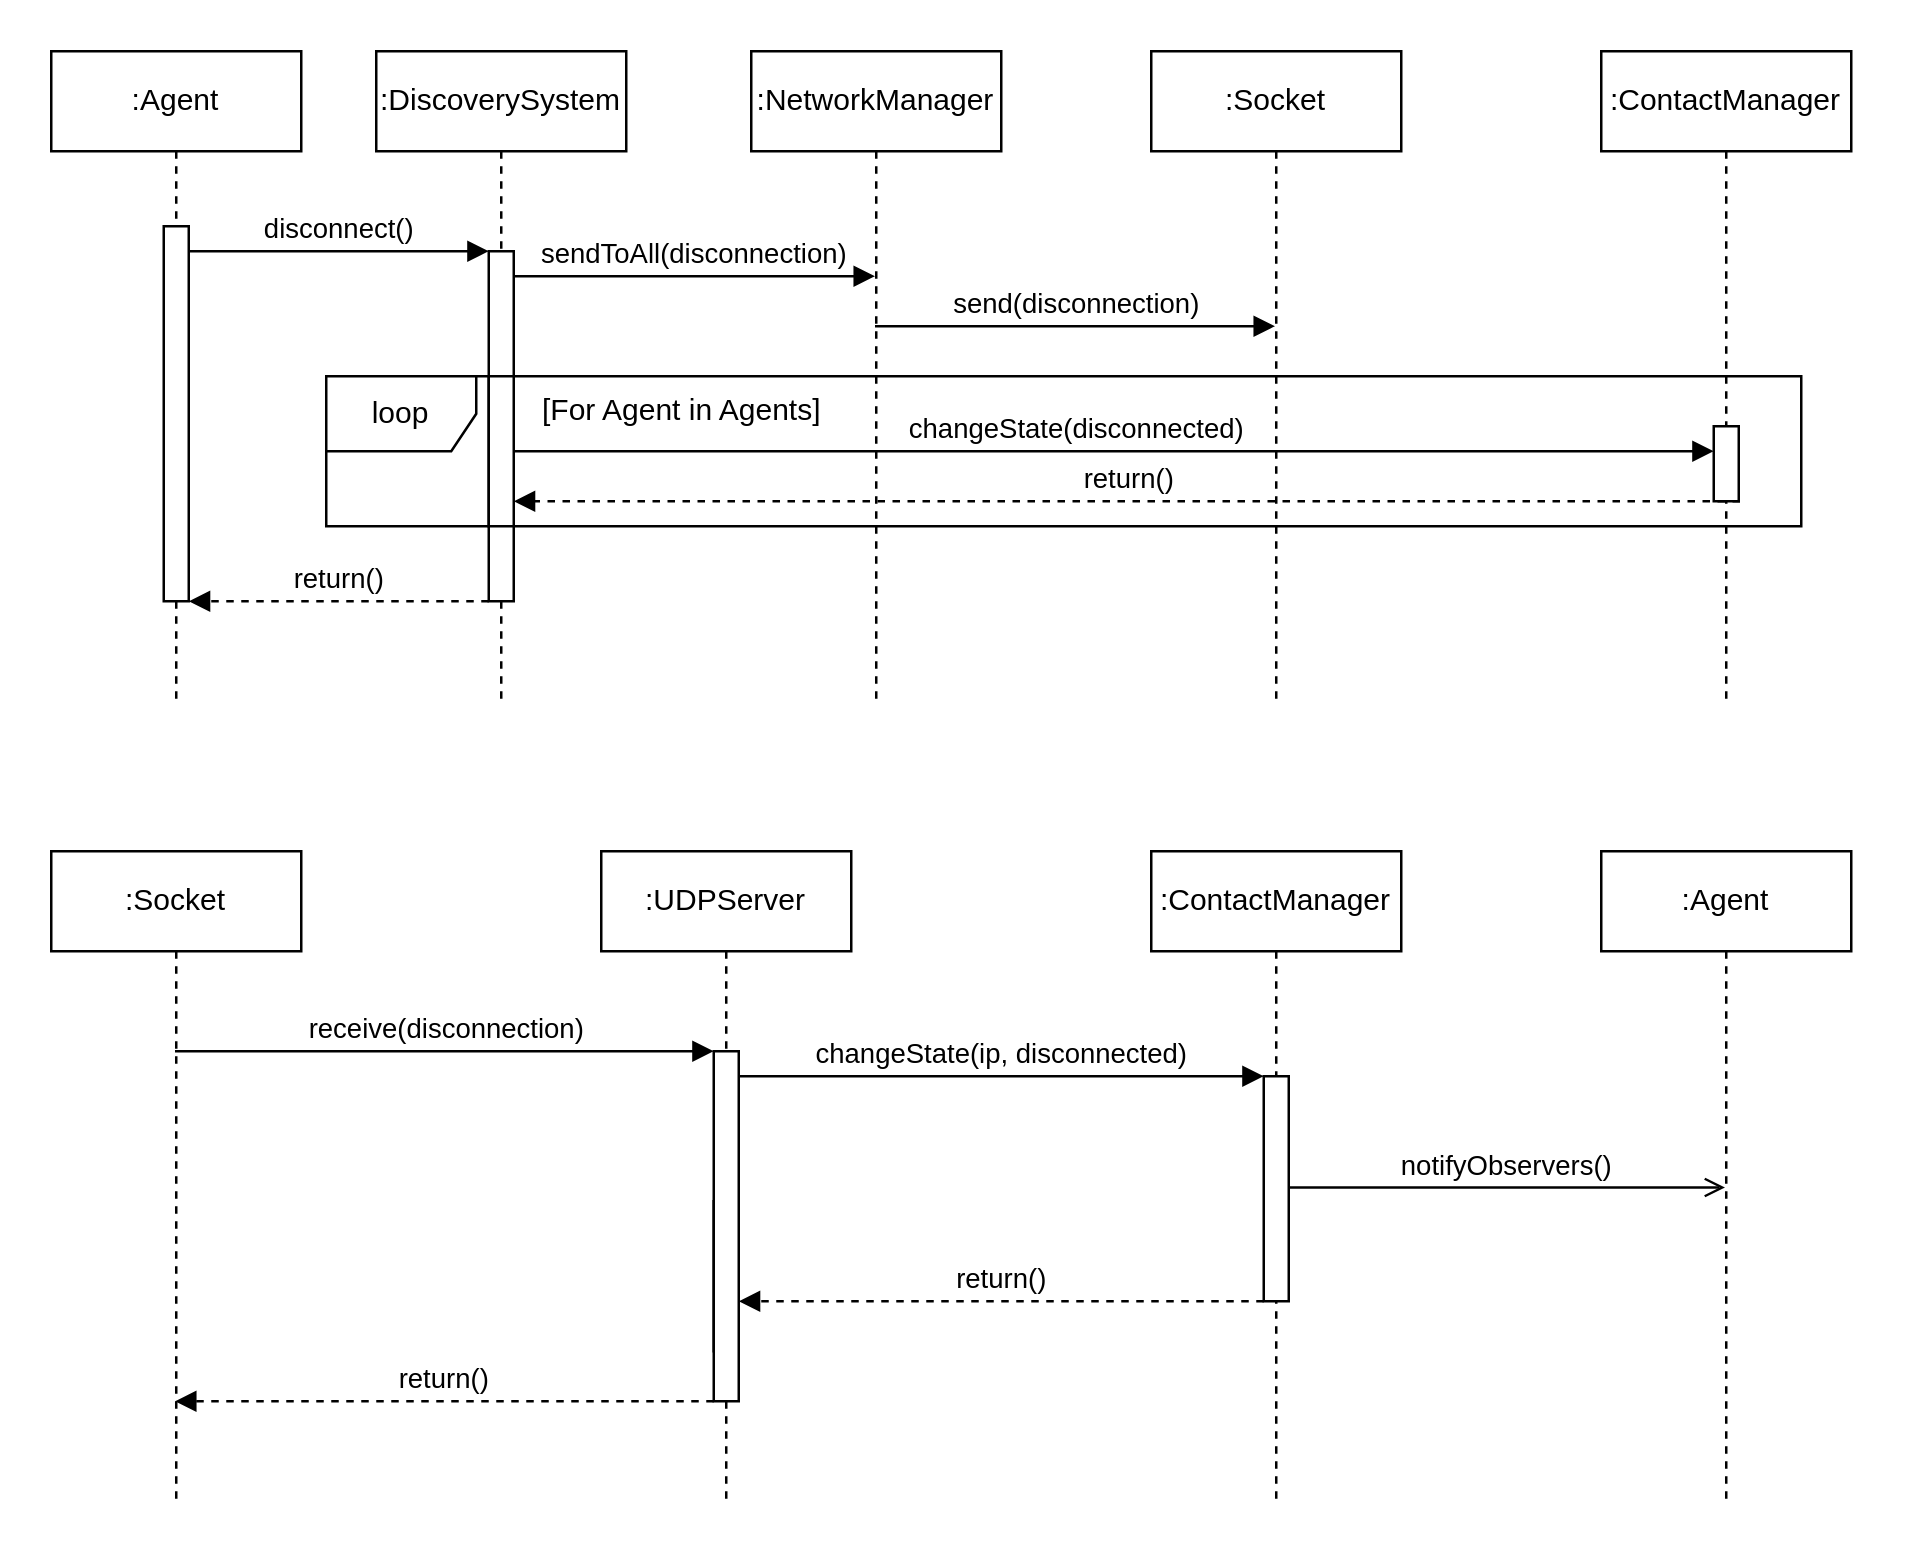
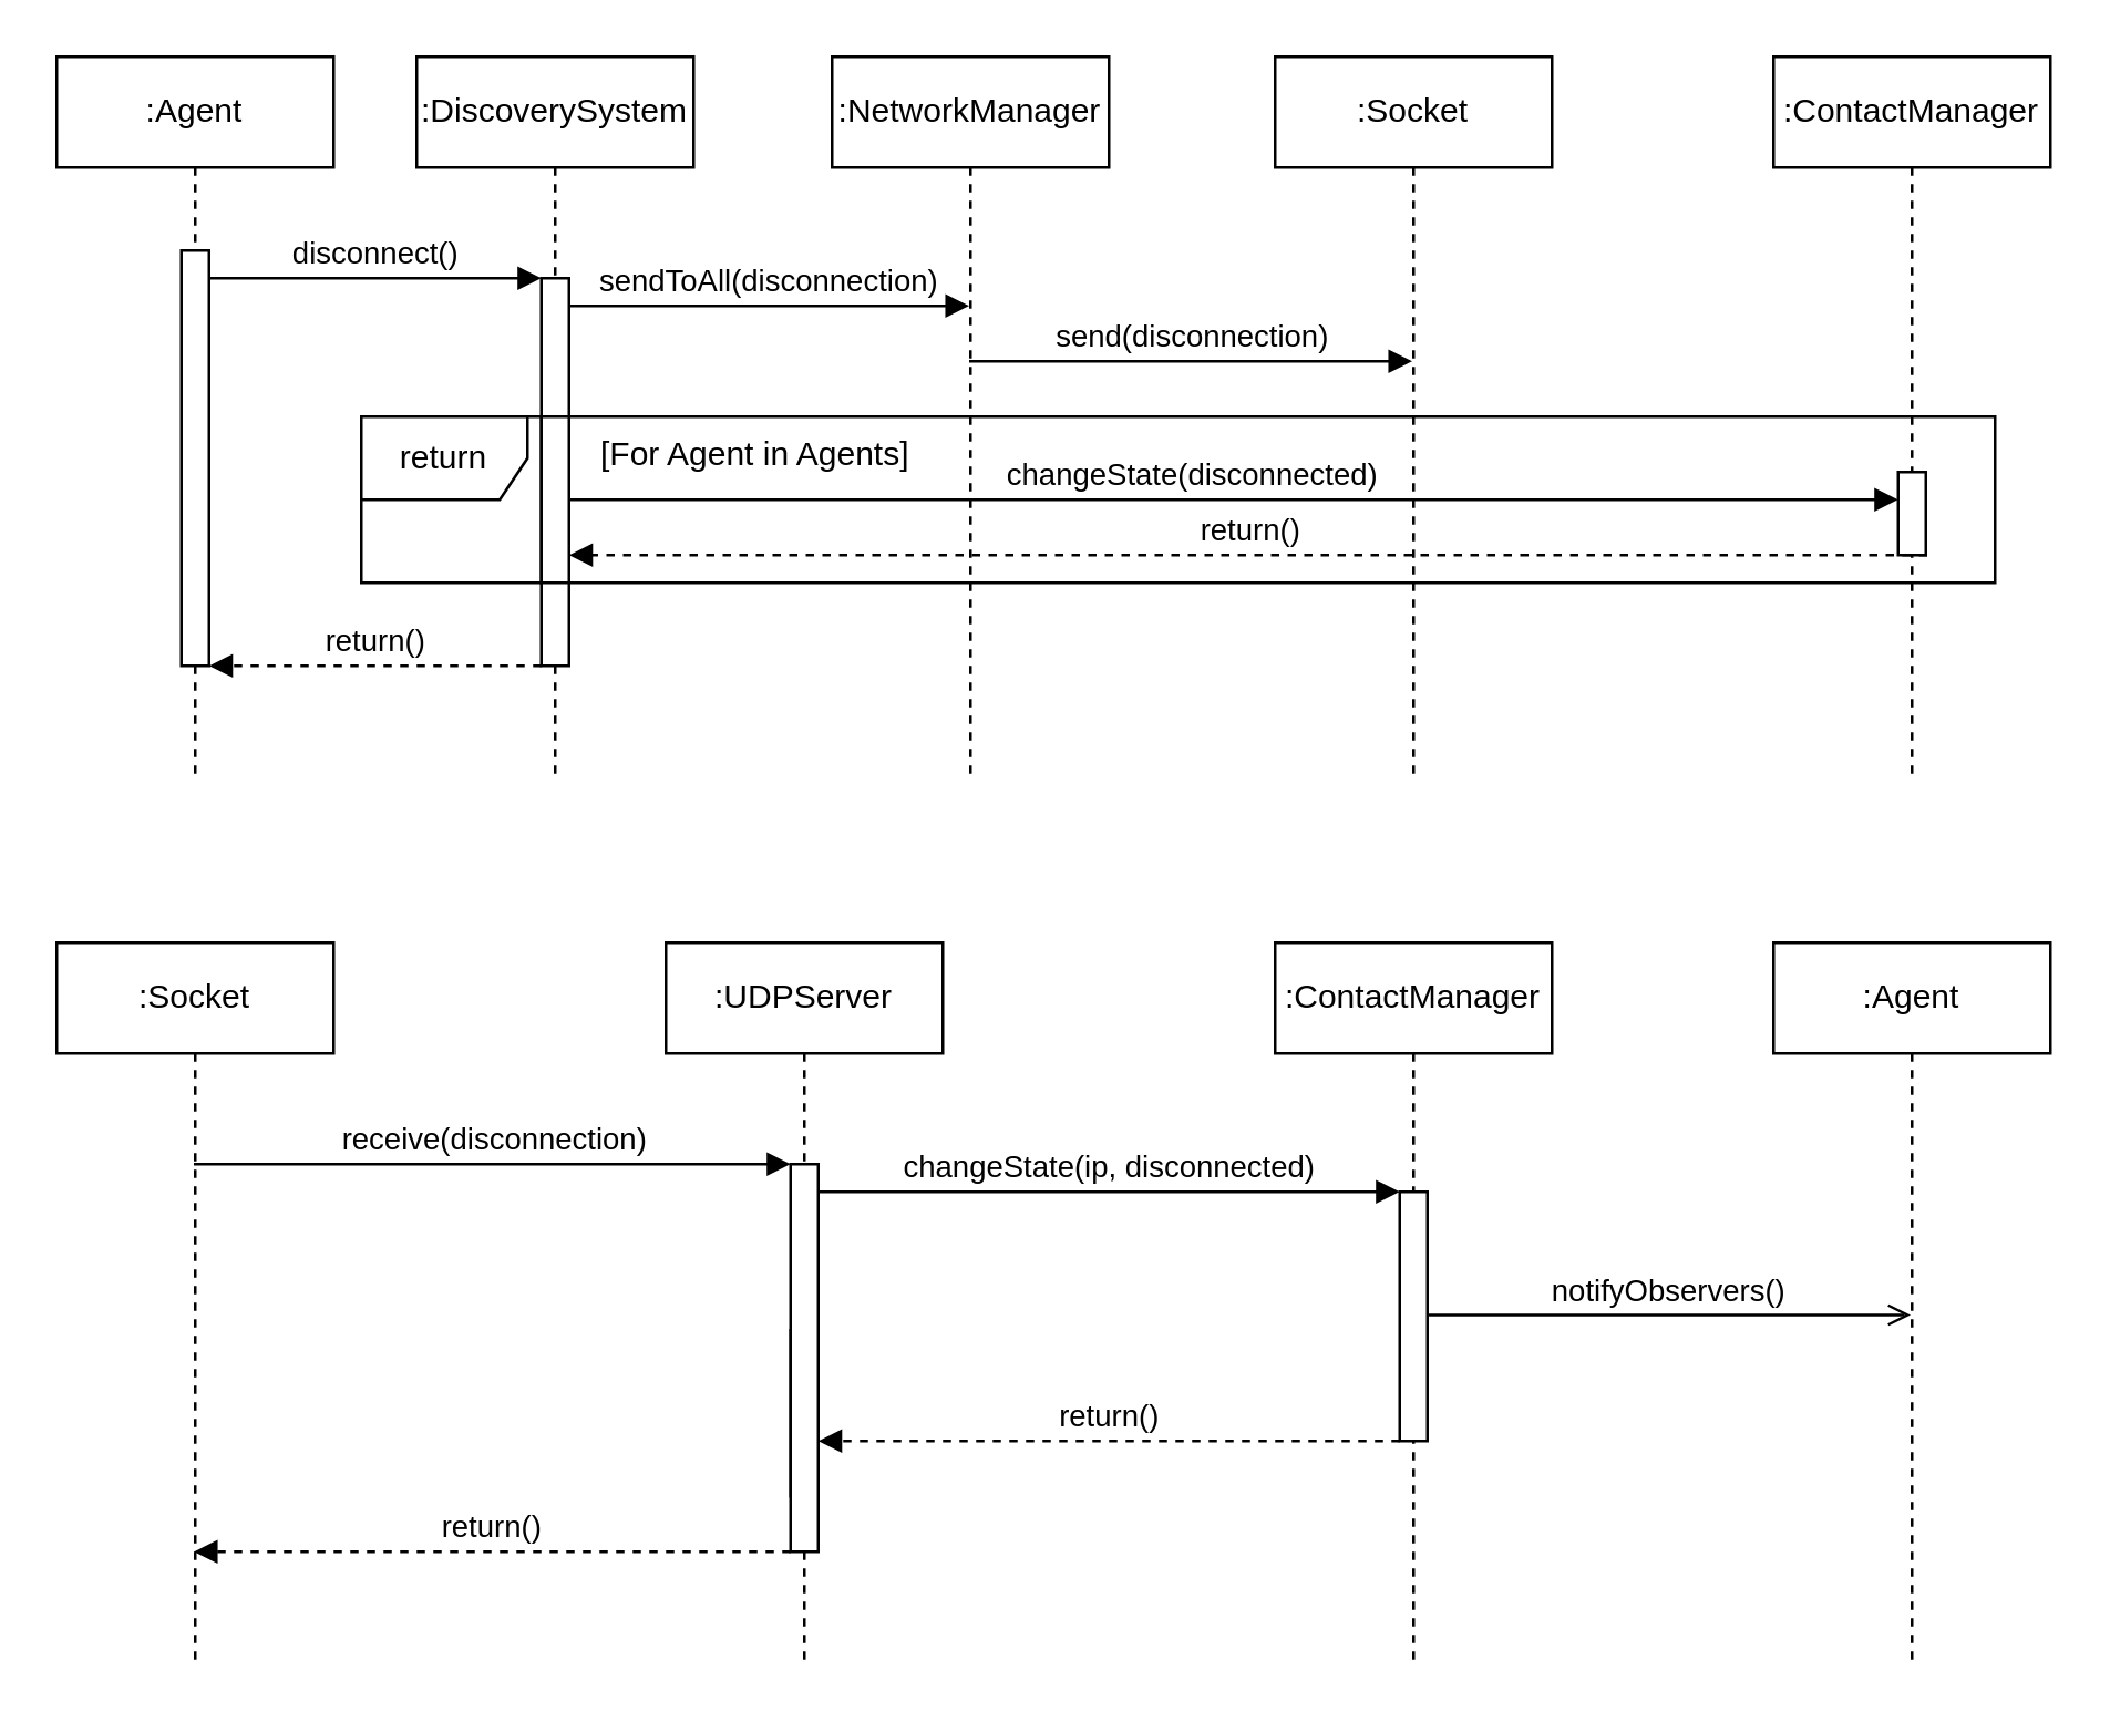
  <mxCell id="0" />
  <mxCell id="1" parent="0" />
  <mxCell id="2" value=":Agent" style="shape=umlLifeline;perimeter=lifelinePerimeter;whiteSpace=wrap;html=1;container=0;dropTarget=0;collapsible=0;recursiveResize=0;outlineConnect=0;portConstraint=eastwest;newEdgeStyle={&quot;edgeStyle&quot;:&quot;elbowEdgeStyle&quot;,&quot;elbow&quot;:&quot;vertical&quot;,&quot;curved&quot;:0,&quot;rounded&quot;:0};" parent="1" vertex="1"><mxGeometry x="20" y="20" width="100" height="260" as="geometry" /></mxCell>
  <mxCell id="3" value="" style="html=1;points=[];perimeter=orthogonalPerimeter;outlineConnect=0;targetShapes=umlLifeline;portConstraint=eastwest;newEdgeStyle={&quot;edgeStyle&quot;:&quot;elbowEdgeStyle&quot;,&quot;elbow&quot;:&quot;vertical&quot;,&quot;curved&quot;:0,&quot;rounded&quot;:0};" parent="2" vertex="1"><mxGeometry x="45" y="70" width="10" height="150" as="geometry" /></mxCell>
  <mxCell id="4" value=":DiscoverySystem" style="shape=umlLifeline;perimeter=lifelinePerimeter;whiteSpace=wrap;html=1;container=0;dropTarget=0;collapsible=0;recursiveResize=0;outlineConnect=0;portConstraint=eastwest;newEdgeStyle={&quot;edgeStyle&quot;:&quot;elbowEdgeStyle&quot;,&quot;elbow&quot;:&quot;vertical&quot;,&quot;curved&quot;:0,&quot;rounded&quot;:0};" parent="1" vertex="1"><mxGeometry x="150" y="20" width="100" height="260" as="geometry" /></mxCell>
  <mxCell id="5" value="" style="html=1;points=[];perimeter=orthogonalPerimeter;outlineConnect=0;targetShapes=umlLifeline;portConstraint=eastwest;newEdgeStyle={&quot;edgeStyle&quot;:&quot;elbowEdgeStyle&quot;,&quot;elbow&quot;:&quot;vertical&quot;,&quot;curved&quot;:0,&quot;rounded&quot;:0};" parent="4" vertex="1"><mxGeometry x="45" y="130" width="10" height="60" as="geometry" /></mxCell>
  <mxCell id="6" value="" style="html=1;points=[];perimeter=orthogonalPerimeter;outlineConnect=0;targetShapes=umlLifeline;portConstraint=eastwest;newEdgeStyle={&quot;edgeStyle&quot;:&quot;elbowEdgeStyle&quot;,&quot;elbow&quot;:&quot;vertical&quot;,&quot;curved&quot;:0,&quot;rounded&quot;:0};" parent="4" vertex="1"><mxGeometry x="45" y="80" width="10" height="140" as="geometry" /></mxCell>
  <mxCell id="7" value="&lt;div&gt;disconnect()&lt;/div&gt;" style="html=1;verticalAlign=bottom;endArrow=block;edgeStyle=elbowEdgeStyle;elbow=vertical;curved=0;rounded=0;" parent="1" source="3" target="6" edge="1"><mxGeometry relative="1" as="geometry"><mxPoint x="175" y="110" as="sourcePoint" /><Array as="points"><mxPoint x="160" y="100" /></Array></mxGeometry></mxCell>
  <mxCell id="8" value=":Socket" style="shape=umlLifeline;perimeter=lifelinePerimeter;whiteSpace=wrap;html=1;container=0;dropTarget=0;collapsible=0;recursiveResize=0;outlineConnect=0;portConstraint=eastwest;newEdgeStyle={&quot;edgeStyle&quot;:&quot;elbowEdgeStyle&quot;,&quot;elbow&quot;:&quot;vertical&quot;,&quot;curved&quot;:0,&quot;rounded&quot;:0};" parent="1" vertex="1"><mxGeometry x="460" y="20" width="100" height="260" as="geometry" /></mxCell>
  <mxCell id="9" value="sendToAll(disconnection)" style="html=1;verticalAlign=bottom;endArrow=block;edgeStyle=elbowEdgeStyle;elbow=vertical;curved=0;rounded=0;" parent="1" edge="1" target="27" source="6"><mxGeometry relative="1" as="geometry"><mxPoint x="210" y="130" as="sourcePoint" /><Array as="points"><mxPoint x="260" y="110" /></Array><mxPoint x="359.5" y="110" as="targetPoint" /></mxGeometry></mxCell>
  <mxCell id="10" value=":ContactManager" style="shape=umlLifeline;perimeter=lifelinePerimeter;whiteSpace=wrap;html=1;container=0;dropTarget=0;collapsible=0;recursiveResize=0;outlineConnect=0;portConstraint=eastwest;newEdgeStyle={&quot;edgeStyle&quot;:&quot;elbowEdgeStyle&quot;,&quot;elbow&quot;:&quot;vertical&quot;,&quot;curved&quot;:0,&quot;rounded&quot;:0};" parent="1" vertex="1"><mxGeometry x="640" y="20" width="100" height="260" as="geometry" /></mxCell>
  <mxCell id="11" value="" style="html=1;points=[];perimeter=orthogonalPerimeter;outlineConnect=0;targetShapes=umlLifeline;portConstraint=eastwest;newEdgeStyle={&quot;edgeStyle&quot;:&quot;elbowEdgeStyle&quot;,&quot;elbow&quot;:&quot;vertical&quot;,&quot;curved&quot;:0,&quot;rounded&quot;:0};" parent="10" vertex="1"><mxGeometry x="45" y="150" width="10" height="30" as="geometry" /></mxCell>
  <mxCell id="12" value="&lt;div&gt;changeState(disconnected)&lt;/div&gt;" style="html=1;verticalAlign=bottom;endArrow=block;edgeStyle=elbowEdgeStyle;elbow=vertical;curved=0;rounded=0;" parent="1" edge="1" target="11" source="6"><mxGeometry x="-0.062" relative="1" as="geometry"><mxPoint x="200" y="200" as="sourcePoint" /><Array as="points"><mxPoint x="250" y="180" /><mxPoint x="385" y="220" /></Array><mxPoint x="686.5" y="220" as="targetPoint" /><mxPoint as="offset" /></mxGeometry></mxCell>
  <mxCell id="13" value="return()" style="html=1;verticalAlign=bottom;endArrow=block;edgeStyle=elbowEdgeStyle;elbow=vertical;curved=0;rounded=0;dashed=1;" parent="1" edge="1" target="5"><mxGeometry relative="1" as="geometry"><mxPoint x="695.5" y="200" as="sourcePoint" /><Array as="points"><mxPoint x="626" y="200" /></Array><mxPoint x="295" y="200" as="targetPoint" /></mxGeometry></mxCell>
  <mxCell id="14" value="return()" style="html=1;verticalAlign=bottom;endArrow=block;edgeStyle=elbowEdgeStyle;elbow=vertical;curved=0;rounded=0;dashed=1;" parent="1" edge="1" target="3" source="6"><mxGeometry relative="1" as="geometry"><mxPoint x="285" y="240" as="sourcePoint" /><Array as="points"><mxPoint x="180" y="240" /></Array><mxPoint x="69.5" y="240" as="targetPoint" /></mxGeometry></mxCell>
  <mxCell id="15" value="" style="html=1;points=[];perimeter=orthogonalPerimeter;outlineConnect=0;targetShapes=umlLifeline;portConstraint=eastwest;newEdgeStyle={&quot;edgeStyle&quot;:&quot;elbowEdgeStyle&quot;,&quot;elbow&quot;:&quot;vertical&quot;,&quot;curved&quot;:0,&quot;rounded&quot;:0};" parent="1" vertex="1"><mxGeometry x="285" y="480" width="10" height="60" as="geometry" /></mxCell>
  <mxCell id="16" value=":Socket" style="shape=umlLifeline;perimeter=lifelinePerimeter;whiteSpace=wrap;html=1;container=0;dropTarget=0;collapsible=0;recursiveResize=0;outlineConnect=0;portConstraint=eastwest;newEdgeStyle={&quot;edgeStyle&quot;:&quot;elbowEdgeStyle&quot;,&quot;elbow&quot;:&quot;vertical&quot;,&quot;curved&quot;:0,&quot;rounded&quot;:0};" parent="1" vertex="1"><mxGeometry x="20" y="340" width="100" height="260" as="geometry" /></mxCell>
  <mxCell id="17" value=":UDPServer" style="shape=umlLifeline;perimeter=lifelinePerimeter;whiteSpace=wrap;html=1;container=0;dropTarget=0;collapsible=0;recursiveResize=0;outlineConnect=0;portConstraint=eastwest;newEdgeStyle={&quot;edgeStyle&quot;:&quot;elbowEdgeStyle&quot;,&quot;elbow&quot;:&quot;vertical&quot;,&quot;curved&quot;:0,&quot;rounded&quot;:0};" parent="1" vertex="1"><mxGeometry x="240" y="340" width="100" height="260" as="geometry" /></mxCell>
  <mxCell id="18" value="" style="html=1;points=[];perimeter=orthogonalPerimeter;outlineConnect=0;targetShapes=umlLifeline;portConstraint=eastwest;newEdgeStyle={&quot;edgeStyle&quot;:&quot;elbowEdgeStyle&quot;,&quot;elbow&quot;:&quot;vertical&quot;,&quot;curved&quot;:0,&quot;rounded&quot;:0};" parent="17" vertex="1"><mxGeometry x="45" y="80" width="10" height="140" as="geometry" /></mxCell>
  <mxCell id="19" value="&lt;div&gt;receive(disconnection)&lt;/div&gt;" style="html=1;verticalAlign=bottom;endArrow=block;edgeStyle=elbowEdgeStyle;elbow=vertical;curved=0;rounded=0;" parent="1" source="16" target="18" edge="1"><mxGeometry relative="1" as="geometry"><mxPoint x="175" y="430" as="sourcePoint" /><Array as="points"><mxPoint x="160" y="420" /></Array></mxGeometry></mxCell>
  <mxCell id="20" value=":Agent" style="shape=umlLifeline;perimeter=lifelinePerimeter;whiteSpace=wrap;html=1;container=0;dropTarget=0;collapsible=0;recursiveResize=0;outlineConnect=0;portConstraint=eastwest;newEdgeStyle={&quot;edgeStyle&quot;:&quot;elbowEdgeStyle&quot;,&quot;elbow&quot;:&quot;vertical&quot;,&quot;curved&quot;:0,&quot;rounded&quot;:0};" parent="1" vertex="1"><mxGeometry x="640" y="340" width="100" height="260" as="geometry" /></mxCell>
  <mxCell id="21" value=":ContactManager" style="shape=umlLifeline;perimeter=lifelinePerimeter;whiteSpace=wrap;html=1;container=0;dropTarget=0;collapsible=0;recursiveResize=0;outlineConnect=0;portConstraint=eastwest;newEdgeStyle={&quot;edgeStyle&quot;:&quot;elbowEdgeStyle&quot;,&quot;elbow&quot;:&quot;vertical&quot;,&quot;curved&quot;:0,&quot;rounded&quot;:0};" parent="1" vertex="1"><mxGeometry x="460" y="340" width="100" height="260" as="geometry" /></mxCell>
  <mxCell id="22" value="" style="html=1;points=[];perimeter=orthogonalPerimeter;outlineConnect=0;targetShapes=umlLifeline;portConstraint=eastwest;newEdgeStyle={&quot;edgeStyle&quot;:&quot;elbowEdgeStyle&quot;,&quot;elbow&quot;:&quot;vertical&quot;,&quot;curved&quot;:0,&quot;rounded&quot;:0};" parent="21" vertex="1"><mxGeometry x="45" y="90" width="10" height="90" as="geometry" /></mxCell>
  <mxCell id="23" value="&lt;div&gt;changeState(ip, disconnected)&lt;/div&gt;" style="html=1;verticalAlign=bottom;endArrow=block;edgeStyle=elbowEdgeStyle;elbow=vertical;curved=0;rounded=0;" parent="1" target="22" edge="1"><mxGeometry relative="1" as="geometry"><mxPoint x="295" y="430" as="sourcePoint" /><Array as="points"><mxPoint x="385" y="430" /></Array><mxPoint x="686.5" y="430" as="targetPoint" /></mxGeometry></mxCell>
  <mxCell id="24" value="return()" style="html=1;verticalAlign=bottom;endArrow=block;edgeStyle=elbowEdgeStyle;elbow=vertical;curved=0;rounded=0;dashed=1;" parent="1" source="22" edge="1"><mxGeometry relative="1" as="geometry"><mxPoint x="695.5" y="520" as="sourcePoint" /><Array as="points"><mxPoint x="400" y="520" /></Array><mxPoint x="295" y="520" as="targetPoint" /></mxGeometry></mxCell>
  <mxCell id="25" value="return()" style="html=1;verticalAlign=bottom;endArrow=block;edgeStyle=elbowEdgeStyle;elbow=vertical;curved=0;rounded=0;dashed=1;" parent="1" edge="1"><mxGeometry relative="1" as="geometry"><mxPoint x="285" y="560" as="sourcePoint" /><Array as="points"><mxPoint x="180" y="560" /></Array><mxPoint x="69.5" y="560" as="targetPoint" /></mxGeometry></mxCell>
  <mxCell id="26" value="notifyObservers()" style="html=1;verticalAlign=bottom;endArrow=open;edgeStyle=elbowEdgeStyle;elbow=vertical;curved=0;rounded=0;endFill=0;" parent="1" source="22" target="20" edge="1"><mxGeometry relative="1" as="geometry"><mxPoint x="510" y="474.5" as="sourcePoint" /><Array as="points"><mxPoint x="600" y="474.5" /></Array><mxPoint x="720" y="474.5" as="targetPoint" /></mxGeometry></mxCell>
  <mxCell id="27" value=":NetworkManager" style="shape=umlLifeline;perimeter=lifelinePerimeter;whiteSpace=wrap;html=1;container=0;dropTarget=0;collapsible=0;recursiveResize=0;outlineConnect=0;portConstraint=eastwest;newEdgeStyle={&quot;edgeStyle&quot;:&quot;elbowEdgeStyle&quot;,&quot;elbow&quot;:&quot;vertical&quot;,&quot;curved&quot;:0,&quot;rounded&quot;:0};" vertex="1" parent="1"><mxGeometry x="300" y="20" width="100" height="260" as="geometry" /></mxCell>
  <mxCell id="28" value="send(disconnection)" style="html=1;verticalAlign=bottom;endArrow=block;edgeStyle=elbowEdgeStyle;elbow=vertical;curved=0;rounded=0;" edge="1" parent="1" source="27" target="8"><mxGeometry relative="1" as="geometry"><mxPoint x="370" y="130" as="sourcePoint" /><Array as="points"><mxPoint x="425" y="130" /></Array><mxPoint x="515" y="130" as="targetPoint" /></mxGeometry></mxCell>
  <mxCell id="29" value="" style="group" vertex="1" connectable="0" parent="1"><mxGeometry x="130" y="150" width="590" height="80" as="geometry" /></mxCell>
- <mxCell id="30" value="loop" style="shape=umlFrame;whiteSpace=wrap;html=1;pointerEvents=0;movable=1;resizable=1;rotatable=1;deletable=1;editable=1;locked=0;connectable=1;" vertex="1" parent="29"><mxGeometry width="590" height="60" as="geometry" /></mxCell>
+ <mxCell id="30" value="return" style="shape=umlFrame;whiteSpace=wrap;html=1;pointerEvents=0;movable=1;resizable=1;rotatable=1;deletable=1;editable=1;locked=0;connectable=1;" vertex="1" parent="29"><mxGeometry width="590" height="60" as="geometry" /></mxCell>
  <mxCell id="31" value="" style="group" vertex="1" connectable="0" parent="29"><mxGeometry width="590" height="80" as="geometry" /></mxCell>
  <mxCell id="32" value="" style="line;strokeWidth=1;fillColor=none;align=left;verticalAlign=middle;spacingTop=-1;spacingLeft=3;spacingRight=3;rotatable=0;labelPosition=right;points=[];portConstraint=eastwest;strokeColor=inherit;" vertex="1" parent="31"><mxGeometry x="91.552" y="22.857" width="101.724" height="1.905" as="geometry" /></mxCell>
  <mxCell id="33" value="[For Agent in Agents]" style="text;html=1;align=center;verticalAlign=middle;resizable=1;points=[];autosize=1;strokeColor=none;fillColor=none;movable=1;rotatable=1;deletable=1;editable=1;locked=0;connectable=1;" vertex="1" parent="31"><mxGeometry x="71.206" y="10" width="142.414" height="7.143" as="geometry" /></mxCell>
